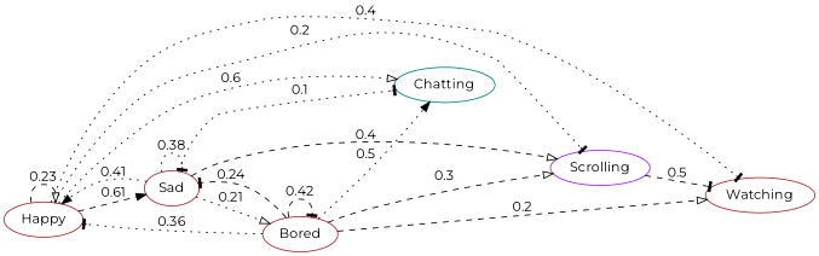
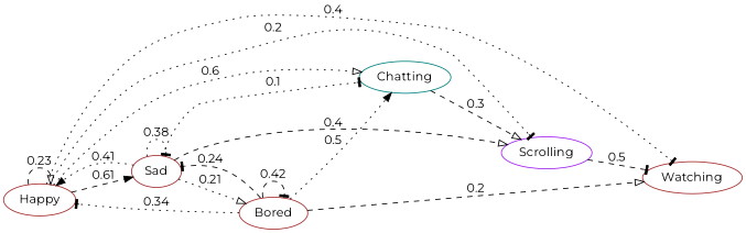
  digraph {
    fontname=Montserrat
    rankdir=LR
    node [color=brown fontname=Montserrat]
    edge [arrowhead=tee fontname=Montserrat style=dotted weight=0.2]
    Happy
    Sad
    Scrolling [color=purple]
    Chatting [color=teal]
    Watching
    Bored
    Happy -> Happy [arrowhead=onormal label=0.23 style=dashed weight=0.23]
    Happy -> Sad [arrowhead=normal label=0.61 style=dashed weight=0.61]
    Happy -> Scrolling [label=0.2]
    Happy -> Chatting [arrowhead=onormal label=0.6 weight=0.6]
    Happy -> Watching [label=0.4]
    Sad -> Happy [arrowhead=normal label=0.41 weight=0.41]
    Sad -> Sad [label=0.38 weight=0.38]
    Sad -> Scrolling [arrowhead=onormal label=0.4 style=dashed weight=0.4]
    Sad -> Chatting [label=0.1 weight=0.1]
    Sad -> Bored [arrowhead=onormal label=0.21 weight=0.21]
    Scrolling -> Watching [label=0.5 style=dashed weight=0.5]
-   Bored -> Happy [label=0.36 weight=0.34]
+   Bored -> Happy [label=0.34 weight=0.34]
    Bored -> Sad [label=0.24 style=dashed weight=0.24]
-   Bored -> Scrolling [arrowhead=onormal label=0.3 style=dashed weight=0.3]
+   Chatting -> Scrolling [arrowhead=onormal label=0.3 style=dashed weight=0.3]
    Bored -> Chatting [arrowhead=normal label=0.5 weight=0.5]
    Bored -> Watching [arrowhead=onormal label=0.2 style=dashed]
    Bored -> Bored [label=0.42 style=dashed weight=0.42]
  }
